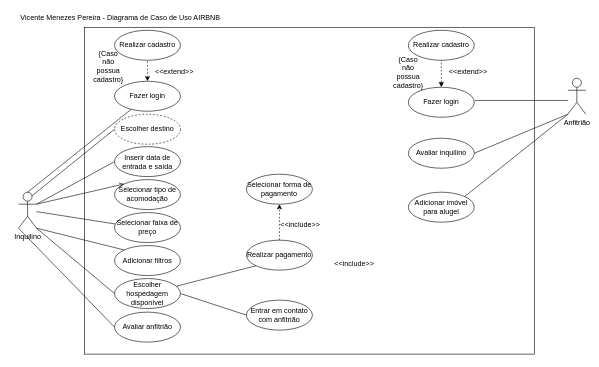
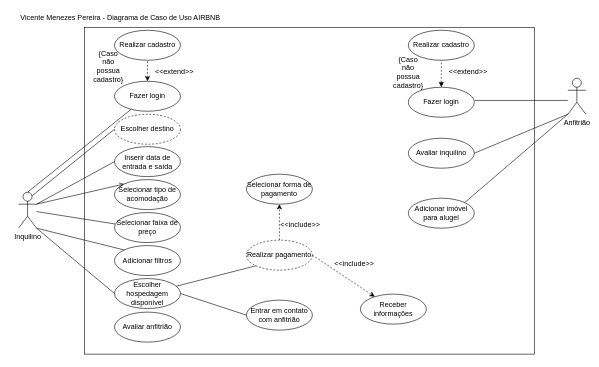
  <mxCell id="0" />
  <mxCell id="1" parent="0" />
  <mxCell id="2" value="" style="rounded=0;whiteSpace=wrap;html=1;" vertex="1" parent="1"><mxGeometry x="140" y="45" width="750" height="545" as="geometry" /></mxCell>
  <mxCell id="3" value="Inquilino" style="shape=umlActor;verticalLabelPosition=bottom;verticalAlign=top;html=1;outlineConnect=0;" vertex="1" parent="1"><mxGeometry x="30" y="320" width="30" height="60" as="geometry" /></mxCell>
  <mxCell id="4" value="Anfitrião" style="shape=umlActor;verticalLabelPosition=bottom;verticalAlign=top;html=1;outlineConnect=0;" vertex="1" parent="1"><mxGeometry x="946" y="130" width="30" height="60" as="geometry" /></mxCell>
  <mxCell id="5" value="Fazer login" style="ellipse;whiteSpace=wrap;html=1;" vertex="1" parent="1"><mxGeometry x="190" y="135" width="110" height="50" as="geometry" /></mxCell>
  <mxCell id="6" value="" style="endArrow=none;html=1;exitX=0.5;exitY=0;exitDx=0;exitDy=0;exitPerimeter=0;" edge="1" parent="1" source="3" target="5"><mxGeometry width="50" height="50" relative="1" as="geometry"><mxPoint x="60" y="190" as="sourcePoint" /><mxPoint x="120" y="130" as="targetPoint" /><Array as="points" /></mxGeometry></mxCell>
  <mxCell id="7" value="Realizar cadastro" style="ellipse;whiteSpace=wrap;html=1;" vertex="1" parent="1"><mxGeometry x="190" y="50" width="110" height="50" as="geometry" /></mxCell>
  <mxCell id="8" value="" style="endArrow=none;html=1;exitX=0.5;exitY=0;exitDx=0;exitDy=0;entryX=0.5;entryY=1;entryDx=0;entryDy=0;dashed=1;startArrow=classic;startFill=1;" edge="1" parent="1" source="5" target="7"><mxGeometry width="50" height="50" relative="1" as="geometry"><mxPoint x="280" y="120" as="sourcePoint" /><mxPoint x="435" y="120" as="targetPoint" /><Array as="points" /></mxGeometry></mxCell>
  <mxCell id="9" value="&amp;lt;&amp;lt;extend&amp;gt;&amp;gt;" style="text;html=1;strokeColor=none;fillColor=none;align=center;verticalAlign=middle;whiteSpace=wrap;rounded=0;" vertex="1" parent="1"><mxGeometry x="270" y="110" width="40" height="20" as="geometry" /></mxCell>
  <mxCell id="10" value="{Caso não possua cadastro}" style="text;html=1;strokeColor=none;fillColor=none;align=center;verticalAlign=middle;whiteSpace=wrap;rounded=0;" vertex="1" parent="1"><mxGeometry x="160" y="100" width="40" height="20" as="geometry" /></mxCell>
  <mxCell id="11" value="Fazer login" style="ellipse;whiteSpace=wrap;html=1;" vertex="1" parent="1"><mxGeometry x="680" y="145" width="110" height="50" as="geometry" /></mxCell>
  <mxCell id="12" value="Realizar cadastro" style="ellipse;whiteSpace=wrap;html=1;" vertex="1" parent="1"><mxGeometry x="680" y="50" width="110" height="50" as="geometry" /></mxCell>
  <mxCell id="13" value="" style="endArrow=none;html=1;exitX=0.5;exitY=0;exitDx=0;exitDy=0;entryX=0.5;entryY=1;entryDx=0;entryDy=0;dashed=1;startArrow=block;startFill=1;" edge="1" parent="1" source="11" target="12"><mxGeometry width="50" height="50" relative="1" as="geometry"><mxPoint x="770" y="120" as="sourcePoint" /><mxPoint x="925" y="120" as="targetPoint" /><Array as="points" /></mxGeometry></mxCell>
  <mxCell id="14" value="&amp;lt;&amp;lt;extend&amp;gt;&amp;gt;" style="text;html=1;strokeColor=none;fillColor=none;align=center;verticalAlign=middle;whiteSpace=wrap;rounded=0;" vertex="1" parent="1"><mxGeometry x="760" y="110" width="40" height="20" as="geometry" /></mxCell>
  <mxCell id="15" value="{Caso não possua cadastro}" style="text;html=1;strokeColor=none;fillColor=none;align=center;verticalAlign=middle;whiteSpace=wrap;rounded=0;" vertex="1" parent="1"><mxGeometry x="660" y="110" width="40" height="20" as="geometry" /></mxCell>
  <mxCell id="16" value="" style="endArrow=none;html=1;exitX=0.5;exitY=0.5;exitDx=0;exitDy=0;exitPerimeter=0;" edge="1" parent="1"><mxGeometry width="50" height="50" relative="1" as="geometry"><mxPoint x="791" y="167" as="sourcePoint" /><mxPoint x="946" y="167" as="targetPoint" /><Array as="points" /></mxGeometry></mxCell>
  <mxCell id="17" value="Adicionar filtros" style="ellipse;whiteSpace=wrap;html=1;" vertex="1" parent="1"><mxGeometry x="190" y="409" width="110" height="50" as="geometry" /></mxCell>
  <mxCell id="18" value="Escolher destino" style="ellipse;whiteSpace=wrap;html=1;dashed=1;" vertex="1" parent="1"><mxGeometry x="190" y="190" width="110" height="50" as="geometry" /></mxCell>
  <mxCell id="19" value="" style="endArrow=none;html=1;entryX=0;entryY=0.5;entryDx=0;entryDy=0;exitX=0.75;exitY=0.1;exitDx=0;exitDy=0;exitPerimeter=0;" edge="1" parent="1" source="3" target="18"><mxGeometry width="50" height="50" relative="1" as="geometry"><mxPoint x="70" y="340" as="sourcePoint" /><mxPoint x="185" y="264.5" as="targetPoint" /><Array as="points" /></mxGeometry></mxCell>
  <mxCell id="20" value="Selecionar faixa de preço" style="ellipse;whiteSpace=wrap;html=1;" vertex="1" parent="1"><mxGeometry x="190" y="354" width="110" height="50" as="geometry" /></mxCell>
  <mxCell id="21" style="edgeStyle=orthogonalEdgeStyle;rounded=0;orthogonalLoop=1;jettySize=auto;html=1;entryX=0.5;entryY=1;entryDx=0;entryDy=0;startArrow=none;startFill=0;endArrow=classic;endFill=1;dashed=1;" edge="1" parent="1" source="22" target="26"><mxGeometry relative="1" as="geometry" /></mxCell>
- <mxCell id="22" value="Realizar pagamento" style="ellipse;whiteSpace=wrap;html=1;" vertex="1" parent="1"><mxGeometry x="410" y="400" width="110" height="50" as="geometry" /></mxCell>
+ <mxCell id="22" value="Realizar pagamento" style="ellipse;whiteSpace=wrap;html=1;dashed=1;" vertex="1" parent="1"><mxGeometry x="410" y="400" width="110" height="50" as="geometry" /></mxCell>
  <mxCell id="23" value="Escolher hospedagem disponível" style="ellipse;whiteSpace=wrap;html=1;" vertex="1" parent="1"><mxGeometry x="190" y="464" width="110" height="50" as="geometry" /></mxCell>
  <mxCell id="24" value="Inserir data de entrada e saída" style="ellipse;whiteSpace=wrap;html=1;" vertex="1" parent="1"><mxGeometry x="190" y="244" width="110" height="50" as="geometry" /></mxCell>
+ <mxCell id="25" value="Receber informações" style="ellipse;whiteSpace=wrap;html=1;" vertex="1" parent="1"><mxGeometry x="600" y="490" width="110" height="50" as="geometry" /></mxCell>
  <mxCell id="26" value="Selecionar forma de pagamento" style="ellipse;whiteSpace=wrap;html=1;" vertex="1" parent="1"><mxGeometry x="410" y="290" width="110" height="50" as="geometry" /></mxCell>
- <mxCell id="27" value="Adicionar imóvel para alugel" style="ellipse;whiteSpace=wrap;html=1;" vertex="1" parent="1"><mxGeometry x="680" y="320" width="110" height="50" as="geometry" /></mxCell>
+ <mxCell id="27" value="Adicionar imóvel para alugel" style="ellipse;whiteSpace=wrap;html=1;" vertex="1" parent="1"><mxGeometry x="680" y="330" width="110" height="50" as="geometry" /></mxCell>
  <mxCell id="28" value="Entrar em contato com anfitrião" style="ellipse;whiteSpace=wrap;html=1;" vertex="1" parent="1"><mxGeometry x="410" y="500" width="110" height="50" as="geometry" /></mxCell>
  <mxCell id="29" value="Selecionar tipo de acomodação" style="ellipse;whiteSpace=wrap;html=1;" vertex="1" parent="1"><mxGeometry x="190" y="299" width="110" height="50" as="geometry" /></mxCell>
  <mxCell id="30" value="" style="endArrow=open;html=1;exitX=1;exitY=0.333;exitDx=0;exitDy=0;exitPerimeter=0;entryX=0;entryY=0;entryDx=0;entryDy=0;" edge="1" parent="1" source="3" target="29"><mxGeometry width="50" height="50" relative="1" as="geometry"><mxPoint x="530" y="470" as="sourcePoint" /><mxPoint x="580" y="420" as="targetPoint" /></mxGeometry></mxCell>
  <mxCell id="31" value="" style="endArrow=none;html=1;entryX=0.009;entryY=0.38;entryDx=0;entryDy=0;entryPerimeter=0;" edge="1" parent="1" source="3" target="20"><mxGeometry width="50" height="50" relative="1" as="geometry"><mxPoint x="530" y="470" as="sourcePoint" /><mxPoint x="580" y="420" as="targetPoint" /></mxGeometry></mxCell>
  <mxCell id="32" value="" style="endArrow=none;html=1;entryX=0;entryY=0.5;entryDx=0;entryDy=0;" edge="1" parent="1" target="24"><mxGeometry width="50" height="50" relative="1" as="geometry"><mxPoint x="60" y="340" as="sourcePoint" /><mxPoint x="580" y="410" as="targetPoint" /></mxGeometry></mxCell>
  <mxCell id="33" value="" style="endArrow=none;html=1;exitX=1;exitY=1;exitDx=0;exitDy=0;exitPerimeter=0;entryX=0;entryY=0;entryDx=0;entryDy=0;" edge="1" parent="1" source="3" target="17"><mxGeometry width="50" height="50" relative="1" as="geometry"><mxPoint x="530" y="460" as="sourcePoint" /><mxPoint x="580" y="410" as="targetPoint" /></mxGeometry></mxCell>
  <mxCell id="34" value="" style="endArrow=none;html=1;exitX=1;exitY=1;exitDx=0;exitDy=0;exitPerimeter=0;entryX=0;entryY=0.5;entryDx=0;entryDy=0;" edge="1" parent="1" source="3" target="23"><mxGeometry width="50" height="50" relative="1" as="geometry"><mxPoint x="530" y="460" as="sourcePoint" /><mxPoint x="580" y="410" as="targetPoint" /></mxGeometry></mxCell>
  <mxCell id="35" value="" style="endArrow=none;html=1;exitX=0;exitY=1;exitDx=0;exitDy=0;exitPerimeter=0;entryX=1;entryY=0;entryDx=0;entryDy=0;" edge="1" parent="1" source="4" target="27"><mxGeometry width="50" height="50" relative="1" as="geometry"><mxPoint x="270" y="440" as="sourcePoint" /><mxPoint x="320" as="targetPoint" y="390" /></mxGeometry></mxCell>
  <mxCell id="36" value="" style="endArrow=none;html=1;entryX=0;entryY=1;entryDx=0;entryDy=0;" edge="1" parent="1" source="23" target="22"><mxGeometry width="50" height="50" relative="1" as="geometry"><mxPoint x="530" y="430" as="sourcePoint" /><mxPoint x="580" y="380" as="targetPoint" /></mxGeometry></mxCell>
+ <mxCell id="37" value="" style="endArrow=classic;html=1;dashed=1;exitX=1;exitY=0.5;exitDx=0;exitDy=0;startArrow=none;startFill=0;endFill=1;" edge="1" parent="1" source="22" target="25"><mxGeometry width="50" height="50" relative="1" as="geometry"><mxPoint x="530" y="420" as="sourcePoint" /><mxPoint x="580" y="370" as="targetPoint" /></mxGeometry></mxCell>
  <mxCell id="38" value="&amp;lt;&amp;lt;include&amp;gt;&amp;gt;" style="text;html=1;strokeColor=none;fillColor=none;align=center;verticalAlign=middle;whiteSpace=wrap;rounded=0;" vertex="1" parent="1"><mxGeometry x="480" y="365" width="40" height="20" as="geometry" /></mxCell>
  <mxCell id="39" value="&amp;lt;&amp;lt;include&amp;gt;&amp;gt;" style="text;html=1;strokeColor=none;fillColor=none;align=center;verticalAlign=middle;whiteSpace=wrap;rounded=0;" vertex="1" parent="1"><mxGeometry x="570" y="430" width="40" height="20" as="geometry" /></mxCell>
  <mxCell id="40" value="Vicente Menezes Pereira - Diagrama de Caso de Uso AIRBNB" style="text;html=1;strokeColor=none;fillColor=none;align=center;verticalAlign=middle;whiteSpace=wrap;rounded=0;" vertex="1" parent="1"><mxGeometry x="20" y="20" width="360" height="20" as="geometry" /></mxCell>
  <mxCell id="41" style="edgeStyle=orthogonalEdgeStyle;rounded=0;orthogonalLoop=1;jettySize=auto;html=1;exitX=0.5;exitY=1;exitDx=0;exitDy=0;startArrow=none;startFill=0;endArrow=classic;endFill=1;" edge="1" parent="1" source="24" target="24"><mxGeometry relative="1" as="geometry" /></mxCell>
  <mxCell id="42" value="" style="endArrow=none;html=1;exitX=1;exitY=0.5;exitDx=0;exitDy=0;entryX=0;entryY=0.5;entryDx=0;entryDy=0;" edge="1" parent="1" source="23" target="28"><mxGeometry width="50" height="50" relative="1" as="geometry"><mxPoint x="570" y="410" as="sourcePoint" /><mxPoint x="620" y="360" as="targetPoint" /></mxGeometry></mxCell>
  <mxCell id="43" value="Avaliar anfitrião" style="ellipse;whiteSpace=wrap;html=1;" vertex="1" parent="1"><mxGeometry x="190" y="520" width="110" height="50" as="geometry" /></mxCell>
- <mxCell id="44" value="" style="endArrow=none;html=1;exitX=0;exitY=1;exitDx=0;exitDy=0;exitPerimeter=0;entryX=0;entryY=0.5;entryDx=0;entryDy=0;" edge="1" parent="1" source="3" target="43"><mxGeometry width="50" height="50" relative="1" as="geometry"><mxPoint x="570" y="420" as="sourcePoint" /><mxPoint x="620" y="370" as="targetPoint" /></mxGeometry></mxCell>
  <mxCell id="45" value="Avaliar inquilino" style="ellipse;whiteSpace=wrap;html=1;" vertex="1" parent="1"><mxGeometry x="680" y="230" width="110" height="50" as="geometry" /></mxCell>
  <mxCell id="46" value="" style="endArrow=none;html=1;exitX=1;exitY=0.5;exitDx=0;exitDy=0;entryX=0;entryY=1;entryDx=0;entryDy=0;entryPerimeter=0;" edge="1" parent="1" source="45" target="4"><mxGeometry width="50" height="50" relative="1" as="geometry"><mxPoint x="570" y="420" as="sourcePoint" /><mxPoint x="940" y="190" as="targetPoint" /></mxGeometry></mxCell>
